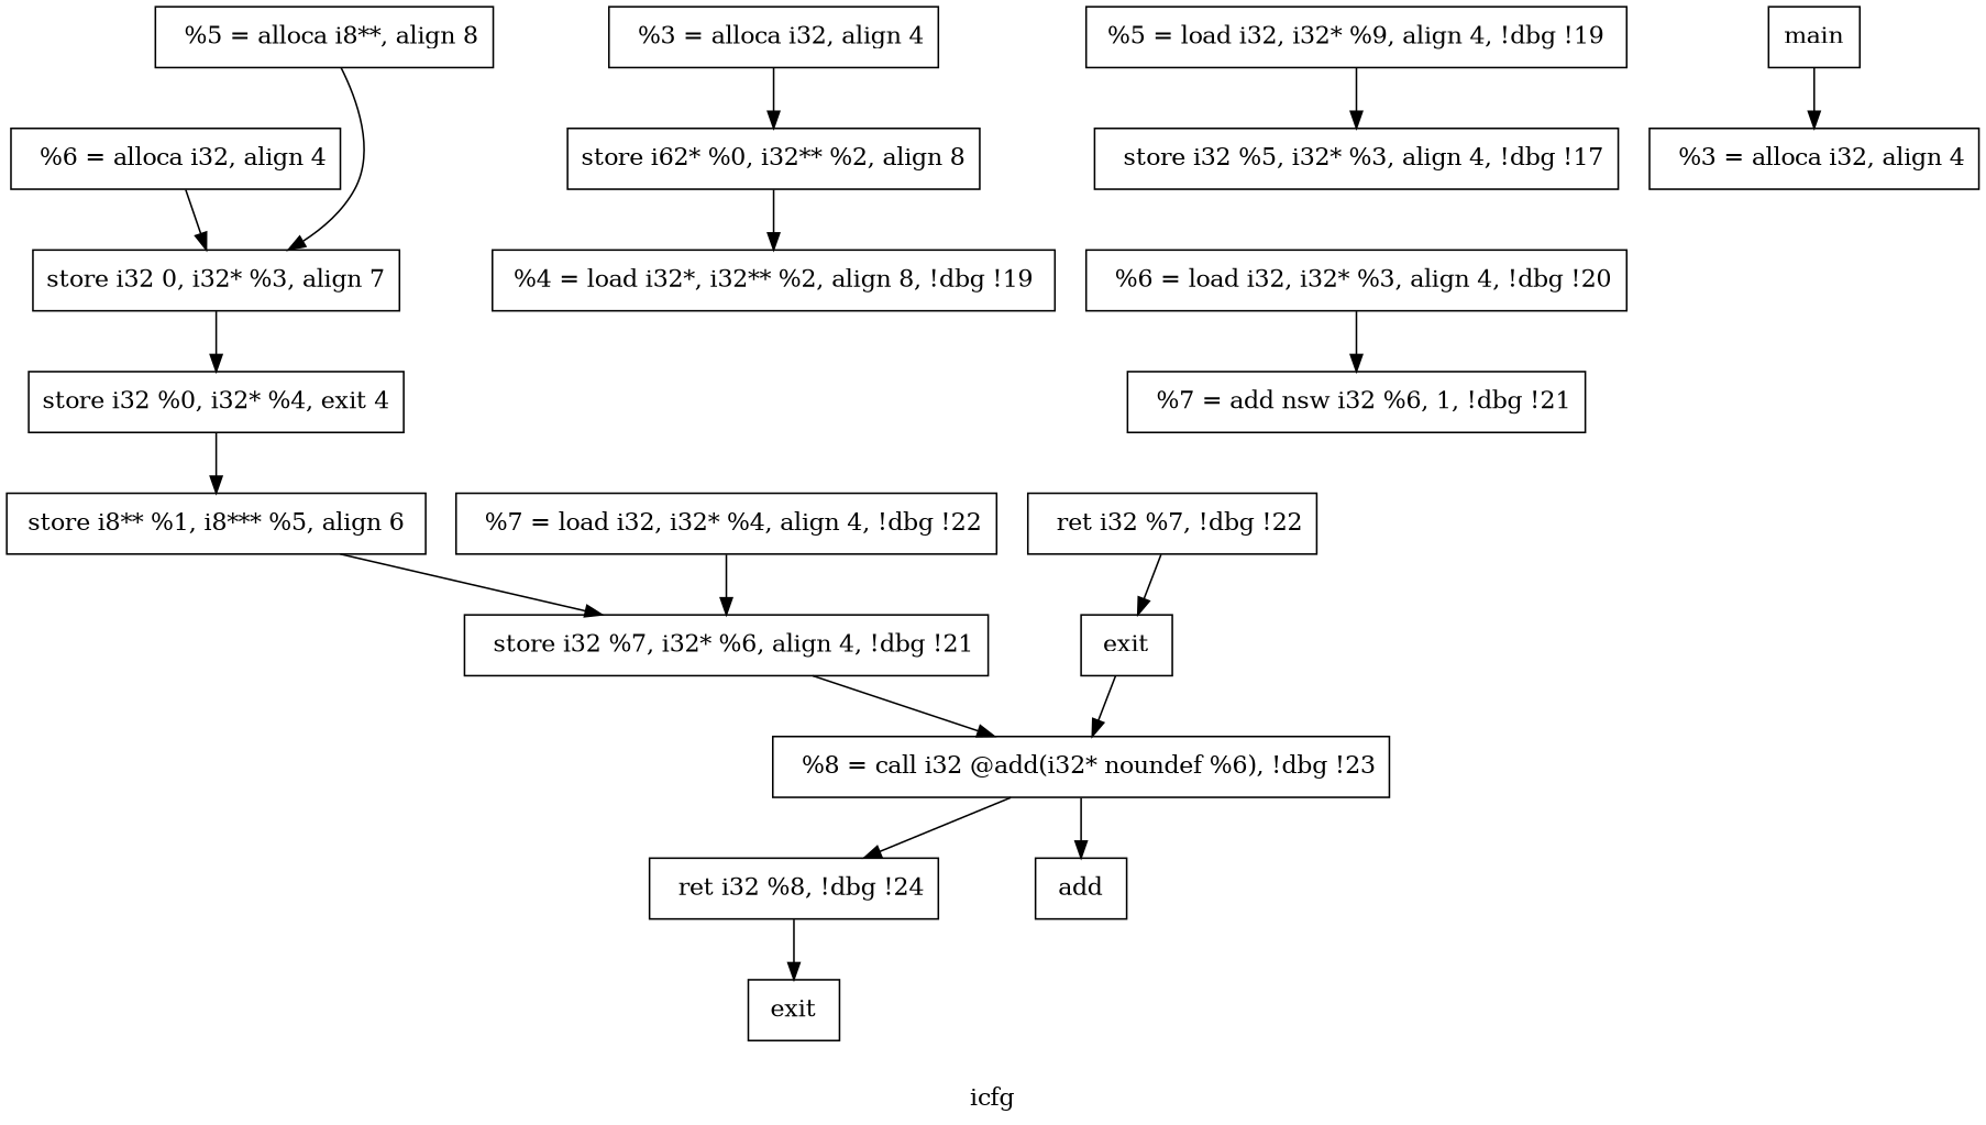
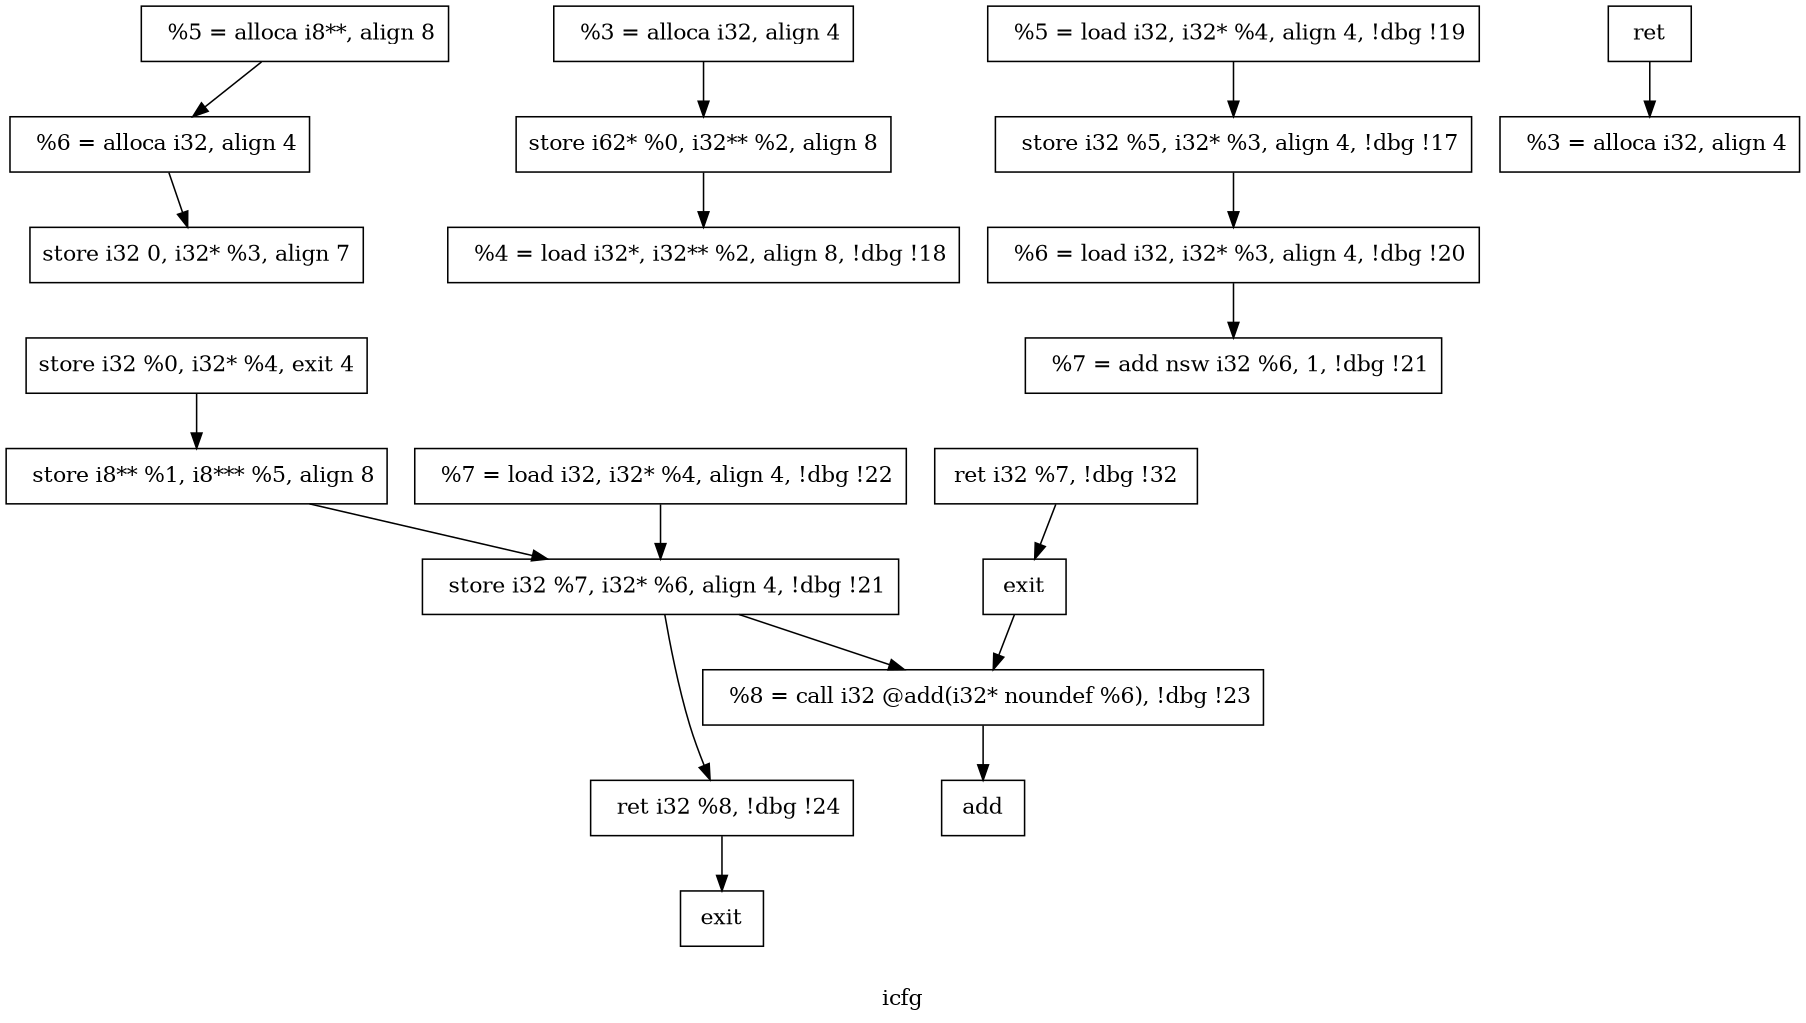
  digraph {
    label=icfg
    node [color=black shape=rectangle]
    edge [color=black]
    n1 [label=add]
    n2 [label=exit]
    n3 [label="  %8 = call i32 @add(i32* noundef %6), !dbg !23"]
    n4 [label="  ret i32 %8, !dbg !24"]
    n5 [label="  %3 = alloca i32, align 4"]
    n6 [label="store i62* %0, i32** %2, align 8"]
-   n7 [label="%4 = load i32*, i32** %2, align 8, !dbg !19"]
-   n8 [label="%5 = load i32, i32* %9, align 4, !dbg !19"]
+   n7 [label="  %4 = load i32*, i32** %2, align 8, !dbg !18"]
+   n8 [label="  %5 = load i32, i32* %4, align 4, !dbg !19"]
    n9 [label="  store i32 %5, i32* %3, align 4, !dbg !17"]
    n10 [label="  %6 = load i32, i32* %3, align 4, !dbg !20"]
    n11 [label="  %7 = add nsw i32 %6, 1, !dbg !21"]
-   n12 [label="  ret i32 %7, !dbg !22"]
-   n13 [label=main]
+   n12 [label="ret i32 %7, !dbg !32"]
+   n13 [label=ret]
    n14 [label="  %3 = alloca i32, align 4"]
    n15 [label=exit]
    n16 [label="  %5 = alloca i8**, align 8"]
    n17 [label="  %6 = alloca i32, align 4"]
    n18 [label="store i32 0, i32* %3, align 7"]
    n19 [label="store i32 %0, i32* %4, exit 4"]
-   n20 [label="store i8** %1, i8*** %5, align 6"]
+   n20 [label="  store i8** %1, i8*** %5, align 8"]
    n21 [label="  store i32 %7, i32* %6, align 4, !dbg !21"]
    n22 [label="  %7 = load i32, i32* %4, align 4, !dbg !22"]
    n2 -> n3
    n3 -> n1
-   n3 -> n4
+   n21 -> n4
    n4 -> n15
    n5 -> n6
    n6 -> n7
    n8 -> n9
+   n9 -> n10
    n10 -> n11
    n12 -> n2
    n13 -> n14
-   n16 -> n18
+   n16 -> n17
    n17 -> n18
-   n18 -> n19
    n19 -> n20
    n20 -> n21
    n21 -> n3
    n22 -> n21
  }
